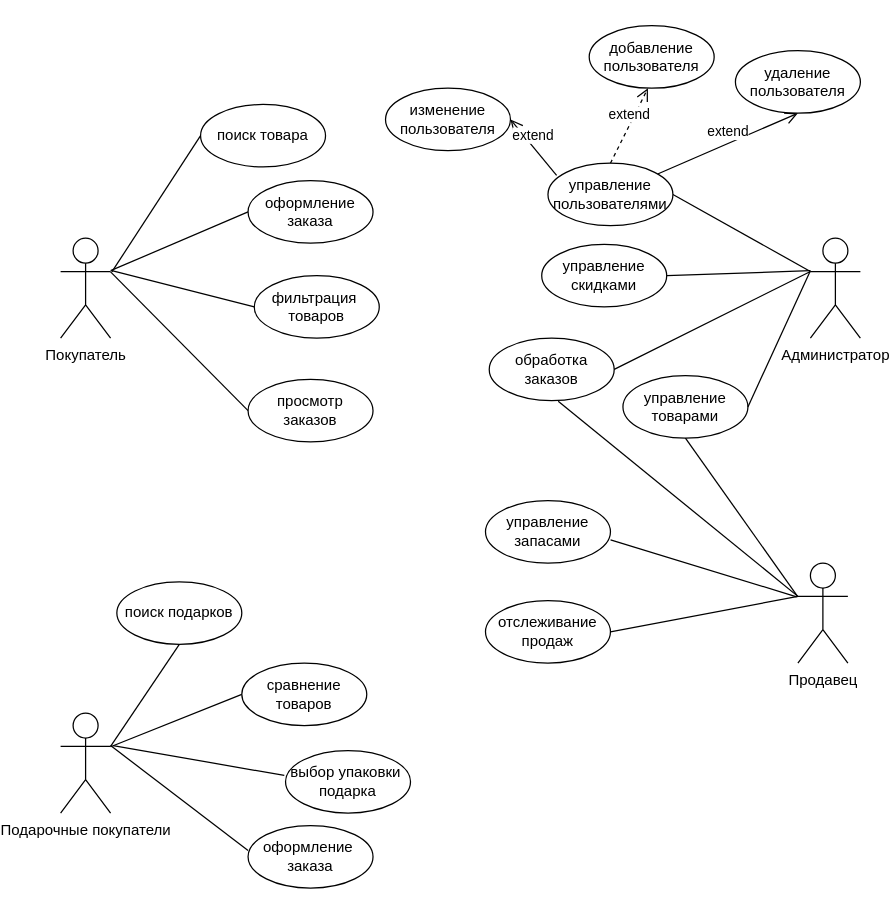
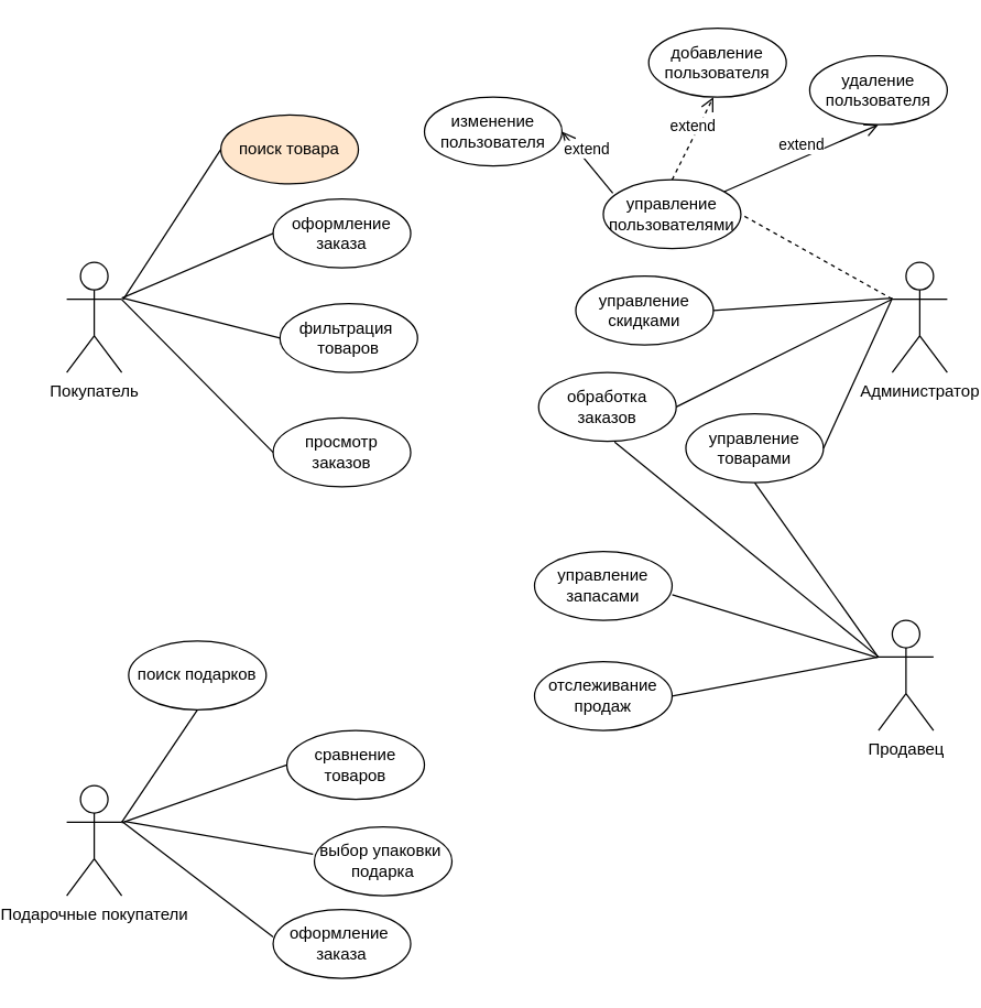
  <mxCell id="0" />
  <mxCell id="1" parent="0" />
  <mxCell id="2" value="Покупатель&lt;div&gt;&lt;br&gt;&lt;/div&gt;" style="shape=umlActor;verticalLabelPosition=bottom;verticalAlign=top;html=1;outlineConnect=0;" parent="1" vertex="1"><mxGeometry x="20" y="190" width="40" height="80" as="geometry" /></mxCell>
- <mxCell id="3" value="поиск товара" style="ellipse;whiteSpace=wrap;html=1;" parent="1" vertex="1"><mxGeometry x="132" y="83" width="100" height="50" as="geometry" /></mxCell>
+ <mxCell id="3" value="поиск товара" style="ellipse;whiteSpace=wrap;html=1;fillColor=#ffe6cc;" parent="1" vertex="1"><mxGeometry x="132" y="83" width="100" height="50" as="geometry" /></mxCell>
  <mxCell id="4" value="оформление&lt;div&gt;заказа&lt;/div&gt;" style="ellipse;whiteSpace=wrap;html=1;" parent="1" vertex="1"><mxGeometry x="170" y="144" width="100" height="50" as="geometry" /></mxCell>
  <mxCell id="5" value="фильтрация&amp;nbsp;&lt;div&gt;товаров&lt;/div&gt;" style="ellipse;whiteSpace=wrap;html=1;" parent="1" vertex="1"><mxGeometry x="175" y="220" width="100" height="50" as="geometry" /></mxCell>
  <mxCell id="6" value="просмотр&lt;div&gt;заказов&lt;/div&gt;" style="ellipse;whiteSpace=wrap;html=1;" parent="1" vertex="1"><mxGeometry x="170" y="303" width="100" height="50" as="geometry" /></mxCell>
  <mxCell id="7" value="" style="endArrow=none;html=1;rounded=0;entryX=0;entryY=0.5;entryDx=0;entryDy=0;" parent="1" target="4" edge="1"><mxGeometry width="50" height="50" relative="1" as="geometry"><mxPoint x="60" y="216" as="sourcePoint" /><mxPoint x="130" y="300" as="targetPoint" /></mxGeometry></mxCell>
  <mxCell id="8" value="" style="endArrow=none;html=1;rounded=0;entryX=0;entryY=0.5;entryDx=0;entryDy=0;" parent="1" target="3" edge="1"><mxGeometry width="50" height="50" relative="1" as="geometry"><mxPoint x="61" y="217" as="sourcePoint" /><mxPoint x="130" y="300" as="targetPoint" /></mxGeometry></mxCell>
  <mxCell id="9" value="" style="endArrow=none;html=1;rounded=0;entryX=0;entryY=0.5;entryDx=0;entryDy=0;" parent="1" target="5" edge="1"><mxGeometry width="50" height="50" relative="1" as="geometry"><mxPoint x="61" y="216" as="sourcePoint" /><mxPoint x="140" y="330" as="targetPoint" /></mxGeometry></mxCell>
  <mxCell id="10" value="" style="endArrow=none;html=1;rounded=0;entryX=0;entryY=0.5;entryDx=0;entryDy=0;" parent="1" target="6" edge="1"><mxGeometry width="50" height="50" relative="1" as="geometry"><mxPoint x="60" y="217" as="sourcePoint" /><mxPoint x="120" y="340" as="targetPoint" /></mxGeometry></mxCell>
  <mxCell id="11" value="&lt;div&gt;Администратор&lt;/div&gt;" style="shape=umlActor;verticalLabelPosition=bottom;verticalAlign=top;html=1;outlineConnect=0;" parent="1" vertex="1"><mxGeometry x="620" y="190" width="40" height="80" as="geometry" /></mxCell>
  <mxCell id="12" value="&lt;font&gt;управление пользователями&lt;/font&gt;" style="ellipse;whiteSpace=wrap;html=1;" parent="1" vertex="1"><mxGeometry x="410" y="130" width="100" height="50" as="geometry" /></mxCell>
  <mxCell id="13" value="&lt;font&gt;обработка заказов &lt;/font&gt;" style="ellipse;whiteSpace=wrap;html=1;" parent="1" vertex="1"><mxGeometry x="363" y="270" width="100" height="50" as="geometry" /></mxCell>
- <mxCell id="14" value="управление&lt;div&gt;скидками&lt;/div&gt;" style="ellipse;whiteSpace=wrap;html=1;" parent="1" vertex="1"><mxGeometry x="405" y="195" width="100" height="50" as="geometry" /></mxCell>
+ <mxCell id="14" value="управление&lt;div&gt;скидками&lt;/div&gt;" style="ellipse;whiteSpace=wrap;html=1;" parent="1" vertex="1"><mxGeometry x="390" y="200" width="100" height="50" as="geometry" /></mxCell>
  <mxCell id="15" value="&lt;font&gt;изменение&lt;/font&gt;&lt;div&gt;&lt;font&gt;пользователя&lt;/font&gt;&lt;/div&gt;" style="ellipse;whiteSpace=wrap;html=1;" parent="1" vertex="1"><mxGeometry x="280" y="70" width="100" height="50" as="geometry" /></mxCell>
  <mxCell id="16" value="&lt;font&gt;добавление&lt;/font&gt;&lt;div&gt;&lt;font&gt;пользователя&lt;/font&gt;&lt;/div&gt;" style="ellipse;whiteSpace=wrap;html=1;" parent="1" vertex="1"><mxGeometry x="443" y="20" width="100" height="50" as="geometry" /></mxCell>
  <mxCell id="17" value="&lt;font&gt;удаление&lt;/font&gt;&lt;div&gt;&lt;font&gt;пользователя&lt;/font&gt;&lt;/div&gt;" style="ellipse;whiteSpace=wrap;html=1;" parent="1" vertex="1"><mxGeometry x="560" y="40" width="100" height="50" as="geometry" /></mxCell>
  <mxCell id="18" value="extend" style="html=1;verticalAlign=bottom;endArrow=open;dashed=0;endSize=8;curved=0;rounded=0;entryX=0.5;entryY=1;entryDx=0;entryDy=0;" parent="1" source="12" target="17" edge="1"><mxGeometry relative="1" as="geometry"><mxPoint x="710" y="110" as="sourcePoint" /><mxPoint x="630" y="110" as="targetPoint" /></mxGeometry></mxCell>
  <mxCell id="19" value="extend" style="html=1;verticalAlign=bottom;endArrow=open;dashed=1;endSize=8;curved=0;rounded=0;exitX=0.5;exitY=0;exitDx=0;exitDy=0;entryX=0.5;entryY=1;entryDx=0;entryDy=0;" parent="1" source="12" edge="1"><mxGeometry relative="1" as="geometry"><mxPoint x="470" y="110" as="sourcePoint" /><mxPoint x="490" y="70" as="targetPoint" /></mxGeometry></mxCell>
  <mxCell id="20" value="extend" style="html=1;verticalAlign=bottom;endArrow=open;dashed=0;endSize=8;curved=0;rounded=0;exitX=0.069;exitY=0.196;exitDx=0;exitDy=0;entryX=1;entryY=0.5;entryDx=0;entryDy=0;exitPerimeter=0;" parent="1" source="12" target="15" edge="1"><mxGeometry relative="1" as="geometry"><mxPoint x="435" y="183.34" as="sourcePoint" /><mxPoint x="390" y="126.34" as="targetPoint" /></mxGeometry></mxCell>
  <mxCell id="21" value="управление&lt;div&gt;товарами&lt;/div&gt;" style="ellipse;whiteSpace=wrap;html=1;" parent="1" vertex="1"><mxGeometry x="470" y="300" width="100" height="50" as="geometry" /></mxCell>
- <mxCell id="22" value="" style="endArrow=none;html=1;rounded=0;entryX=1;entryY=0.5;entryDx=0;entryDy=0;exitX=0;exitY=0.333;exitDx=0;exitDy=0;exitPerimeter=0;" parent="1" source="11" target="12" edge="1"><mxGeometry width="50" height="50" relative="1" as="geometry"><mxPoint x="550" y="440" as="sourcePoint" /><mxPoint x="600" y="390" as="targetPoint" /></mxGeometry></mxCell>
+ <mxCell id="22" value="" style="endArrow=none;html=1;rounded=0;entryX=1;entryY=0.5;entryDx=0;entryDy=0;exitX=0;exitY=0.333;exitDx=0;exitDy=0;exitPerimeter=0;dashed=1;" parent="1" source="11" target="12" edge="1"><mxGeometry width="50" height="50" relative="1" as="geometry"><mxPoint x="550" y="440" as="sourcePoint" /><mxPoint x="600" y="390" as="targetPoint" /></mxGeometry></mxCell>
  <mxCell id="23" value="" style="endArrow=none;html=1;rounded=0;exitX=1;exitY=0.5;exitDx=0;exitDy=0;entryX=0;entryY=0.333;entryDx=0;entryDy=0;entryPerimeter=0;" parent="1" source="13" target="11" edge="1"><mxGeometry width="50" height="50" relative="1" as="geometry"><mxPoint x="540" y="410" as="sourcePoint" /><mxPoint x="590" y="360" as="targetPoint" /></mxGeometry></mxCell>
  <mxCell id="24" value="" style="endArrow=none;html=1;rounded=0;exitX=1;exitY=0.5;exitDx=0;exitDy=0;" parent="1" source="14" edge="1"><mxGeometry width="50" height="50" relative="1" as="geometry"><mxPoint x="580" y="410" as="sourcePoint" /><mxPoint x="620" y="216" as="targetPoint" /></mxGeometry></mxCell>
  <mxCell id="25" value="" style="endArrow=none;html=1;rounded=0;exitX=1;exitY=0.5;exitDx=0;exitDy=0;" parent="1" source="21" edge="1"><mxGeometry width="50" height="50" relative="1" as="geometry"><mxPoint x="550" y="390" as="sourcePoint" /><mxPoint x="620" y="216" as="targetPoint" /></mxGeometry></mxCell>
  <mxCell id="26" value="Продавец" style="shape=umlActor;verticalLabelPosition=bottom;verticalAlign=top;html=1;outlineConnect=0;" parent="1" vertex="1"><mxGeometry x="610" y="450" width="40" height="80" as="geometry" /></mxCell>
  <mxCell id="27" value="" style="endArrow=none;html=1;rounded=0;exitX=0.5;exitY=1;exitDx=0;exitDy=0;" parent="1" source="21" edge="1"><mxGeometry width="50" height="50" relative="1" as="geometry"><mxPoint x="400" y="580" as="sourcePoint" /><mxPoint x="610" y="477" as="targetPoint" /></mxGeometry></mxCell>
  <mxCell id="28" value="управление запасами" style="ellipse;whiteSpace=wrap;html=1;" parent="1" vertex="1"><mxGeometry x="360" y="400" width="100" height="50" as="geometry" /></mxCell>
  <mxCell id="29" value="" style="endArrow=none;html=1;rounded=0;entryX=0;entryY=0.333;entryDx=0;entryDy=0;entryPerimeter=0;exitX=0.552;exitY=1.01;exitDx=0;exitDy=0;exitPerimeter=0;" parent="1" source="13" target="26" edge="1"><mxGeometry width="50" height="50" relative="1" as="geometry"><mxPoint x="395" y="318" as="sourcePoint" /><mxPoint x="530" y="450" as="targetPoint" /></mxGeometry></mxCell>
  <mxCell id="30" value="" style="endArrow=none;html=1;rounded=0;exitX=1.001;exitY=0.627;exitDx=0;exitDy=0;exitPerimeter=0;" parent="1" source="28" edge="1"><mxGeometry width="50" height="50" relative="1" as="geometry"><mxPoint x="480" y="540" as="sourcePoint" /><mxPoint x="609" y="477" as="targetPoint" /></mxGeometry></mxCell>
  <mxCell id="31" value="отслеживание продаж" style="ellipse;whiteSpace=wrap;html=1;" parent="1" vertex="1"><mxGeometry x="360" y="480" width="100" height="50" as="geometry" /></mxCell>
  <mxCell id="32" value="" style="endArrow=none;html=1;rounded=0;entryX=0;entryY=0.333;entryDx=0;entryDy=0;entryPerimeter=0;exitX=1;exitY=0.5;exitDx=0;exitDy=0;" parent="1" source="31" target="26" edge="1"><mxGeometry width="50" height="50" relative="1" as="geometry"><mxPoint x="480" y="590" as="sourcePoint" /><mxPoint x="600" y="480" as="targetPoint" /></mxGeometry></mxCell>
  <mxCell id="33" value="&lt;div&gt;Подарочные покупатели&lt;/div&gt;" style="shape=umlActor;verticalLabelPosition=bottom;verticalAlign=top;html=1;outlineConnect=0;" parent="1" vertex="1"><mxGeometry x="20" y="570" width="40" height="80" as="geometry" /></mxCell>
  <mxCell id="34" value="поиск подарков" style="ellipse;whiteSpace=wrap;html=1;" parent="1" vertex="1"><mxGeometry x="65" y="465" width="100" height="50" as="geometry" /></mxCell>
- <mxCell id="35" value="cравнение товаров" style="ellipse;whiteSpace=wrap;html=1;" parent="1" vertex="1"><mxGeometry x="165" y="530" width="100" height="50" as="geometry" /></mxCell>
+ <mxCell id="35" value="cравнение товаров" style="ellipse;whiteSpace=wrap;html=1;" parent="1" vertex="1"><mxGeometry x="180" y="530" width="100" height="50" as="geometry" /></mxCell>
  <mxCell id="36" value="оформление&amp;nbsp;&lt;div&gt;заказа&lt;/div&gt;" style="ellipse;whiteSpace=wrap;html=1;" parent="1" vertex="1"><mxGeometry x="170" y="660" width="100" height="50" as="geometry" /></mxCell>
  <mxCell id="37" value="выбор упаковки&amp;nbsp;&lt;div&gt;подарка&lt;/div&gt;" style="ellipse;whiteSpace=wrap;html=1;" parent="1" vertex="1"><mxGeometry x="200" y="600" width="100" height="50" as="geometry" /></mxCell>
  <mxCell id="38" value="" style="endArrow=none;html=1;rounded=0;exitX=1;exitY=0.333;exitDx=0;exitDy=0;exitPerimeter=0;entryX=0.5;entryY=1;entryDx=0;entryDy=0;" parent="1" source="33" target="34" edge="1"><mxGeometry width="50" height="50" relative="1" as="geometry"><mxPoint x="80" y="600" as="sourcePoint" /><mxPoint x="130" y="550" as="targetPoint" /></mxGeometry></mxCell>
  <mxCell id="39" value="" style="endArrow=none;html=1;rounded=0;entryX=0;entryY=0.5;entryDx=0;entryDy=0;" parent="1" target="35" edge="1"><mxGeometry width="50" height="50" relative="1" as="geometry"><mxPoint x="60" y="597" as="sourcePoint" /><mxPoint x="120" y="600" as="targetPoint" /></mxGeometry></mxCell>
  <mxCell id="40" value="" style="endArrow=none;html=1;rounded=0;entryX=-0.01;entryY=0.399;entryDx=0;entryDy=0;entryPerimeter=0;" parent="1" target="37" edge="1"><mxGeometry width="50" height="50" relative="1" as="geometry"><mxPoint x="62" y="596" as="sourcePoint" /><mxPoint x="140" y="610" as="targetPoint" /></mxGeometry></mxCell>
  <mxCell id="41" value="" style="endArrow=none;html=1;rounded=0;entryX=0;entryY=0.4;entryDx=0;entryDy=0;entryPerimeter=0;" parent="1" target="36" edge="1"><mxGeometry width="50" height="50" relative="1" as="geometry"><mxPoint x="60" y="596" as="sourcePoint" /><mxPoint x="150" y="600" as="targetPoint" /></mxGeometry></mxCell>
